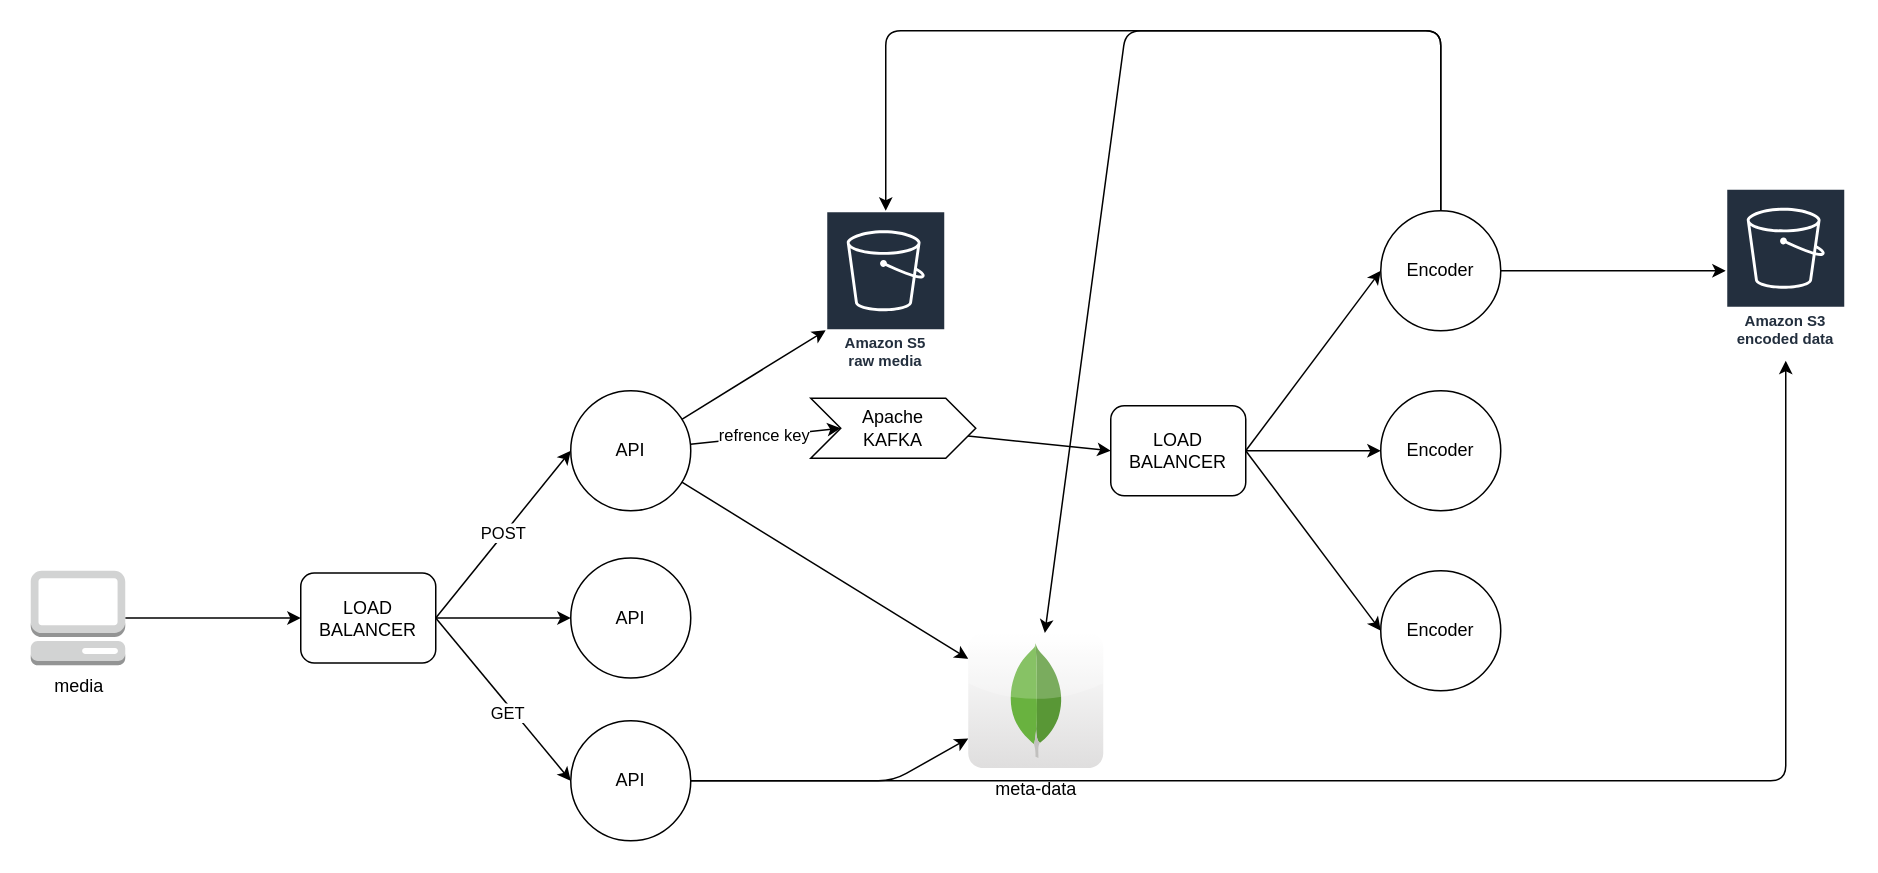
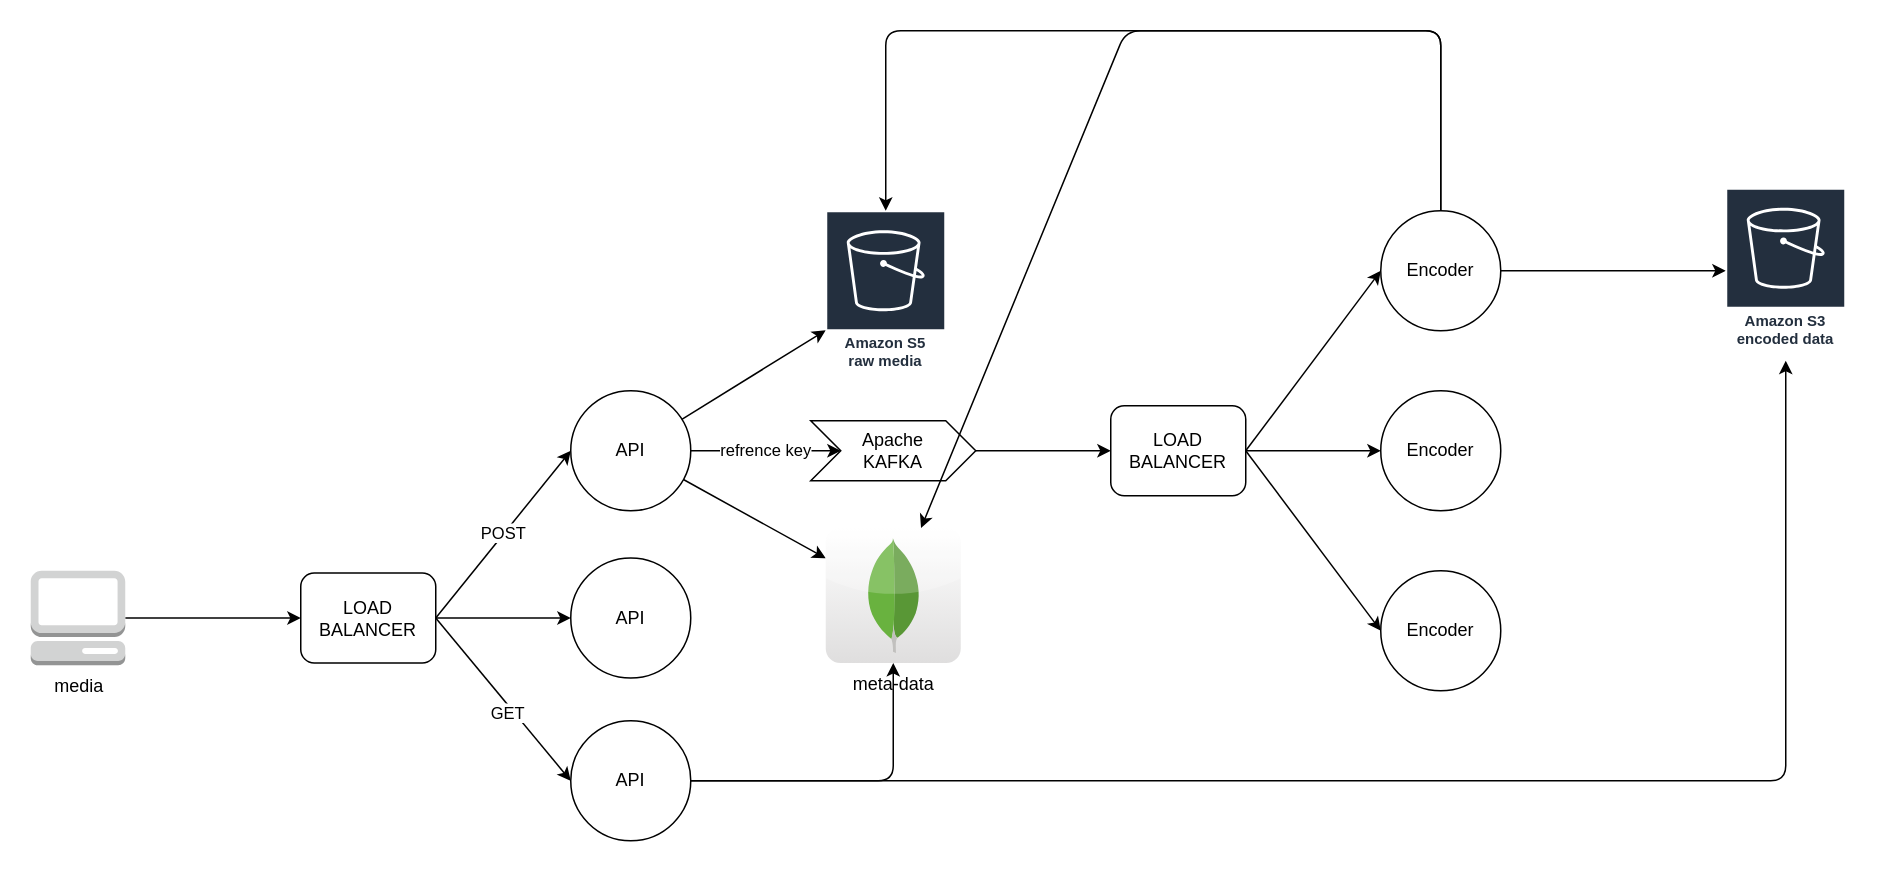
  <mxCell id="0" />
  <mxCell id="1" parent="0" />
  <mxCell id="2" style="edgeStyle=none;html=1;entryX=0;entryY=0.5;entryDx=0;entryDy=0;" parent="1" source="3" target="8" edge="1"><mxGeometry relative="1" as="geometry" /></mxCell>
  <mxCell id="3" value="media" style="outlineConnect=0;dashed=0;verticalLabelPosition=bottom;verticalAlign=top;align=center;html=1;shape=mxgraph.aws3.management_console;fillColor=#D2D3D3;gradientColor=none;" parent="1" vertex="1"><mxGeometry x="20" y="380" width="63" height="63" as="geometry" /></mxCell>
  <mxCell id="4" style="edgeStyle=none;html=1;" parent="1" source="8" target="9" edge="1"><mxGeometry relative="1" as="geometry" /></mxCell>
  <mxCell id="5" value="POST" style="edgeStyle=none;html=1;entryX=0;entryY=0.5;entryDx=0;entryDy=0;exitX=1;exitY=0.5;exitDx=0;exitDy=0;" parent="1" source="8" target="16" edge="1"><mxGeometry relative="1" as="geometry" /></mxCell>
  <mxCell id="6" style="edgeStyle=none;html=1;entryX=0;entryY=0.5;entryDx=0;entryDy=0;exitX=1;exitY=0.5;exitDx=0;exitDy=0;" parent="1" source="8" target="12" edge="1"><mxGeometry relative="1" as="geometry" /></mxCell>
  <mxCell id="7" value="GET" style="edgeLabel;html=1;align=center;verticalAlign=middle;resizable=0;points=[];" parent="6" vertex="1" connectable="0"><mxGeometry x="0.121" y="-4" relative="1" as="geometry"><mxPoint as="offset" /></mxGeometry></mxCell>
  <mxCell id="8" value="LOAD BALANCER" style="rounded=1;whiteSpace=wrap;html=1;" parent="1" vertex="1"><mxGeometry x="200" y="381.5" width="90" height="60" as="geometry" /></mxCell>
  <mxCell id="9" value="API" style="ellipse;whiteSpace=wrap;html=1;aspect=fixed;" parent="1" vertex="1"><mxGeometry x="380" y="371.5" width="80" height="80" as="geometry" /></mxCell>
  <mxCell id="10" style="edgeStyle=none;html=1;" parent="1" source="12" target="18" edge="1"><mxGeometry relative="1" as="geometry"><Array as="points"><mxPoint x="595" y="520" /></Array></mxGeometry></mxCell>
  <mxCell id="11" style="edgeStyle=none;html=1;" parent="1" source="12" edge="1"><mxGeometry relative="1" as="geometry"><mxPoint x="1190" y="240" as="targetPoint" /><Array as="points"><mxPoint x="1190" y="520" /></Array></mxGeometry></mxCell>
  <mxCell id="12" value="API" style="ellipse;whiteSpace=wrap;html=1;aspect=fixed;" parent="1" vertex="1"><mxGeometry x="380" y="480" width="80" height="80" as="geometry" /></mxCell>
  <mxCell id="13" style="edgeStyle=none;html=1;" parent="1" source="16" target="17" edge="1"><mxGeometry relative="1" as="geometry"><mxPoint x="420" y="240" as="targetPoint" /></mxGeometry></mxCell>
  <mxCell id="14" style="edgeStyle=none;html=1;" parent="1" source="16" target="18" edge="1"><mxGeometry relative="1" as="geometry" /></mxCell>
  <mxCell id="15" value="refrence key" style="edgeStyle=none;html=1;entryX=0;entryY=0.5;entryDx=0;entryDy=0;" parent="1" source="16" target="20" edge="1"><mxGeometry relative="1" as="geometry"><mxPoint as="offset" /></mxGeometry></mxCell>
  <mxCell id="16" value="API" style="ellipse;whiteSpace=wrap;html=1;aspect=fixed;" parent="1" vertex="1"><mxGeometry x="380" width="80" height="80" as="geometry" y="260" /></mxCell>
  <mxCell id="17" value="Amazon S5&lt;br&gt;raw media" style="sketch=0;outlineConnect=0;fontColor=#232F3E;gradientColor=none;strokeColor=#ffffff;fillColor=#232F3E;dashed=0;verticalLabelPosition=middle;verticalAlign=bottom;align=center;html=1;whiteSpace=wrap;fontSize=10;fontStyle=1;spacing=3;shape=mxgraph.aws4.productIcon;prIcon=mxgraph.aws4.s3;" parent="1" vertex="1"><mxGeometry x="550" y="140" width="80" height="110" as="geometry" /></mxCell>
- <mxCell id="18" value="meta-data" style="dashed=0;outlineConnect=0;html=1;align=center;labelPosition=center;verticalLabelPosition=bottom;verticalAlign=top;shape=mxgraph.webicons.mongodb;gradientColor=#DFDEDE" parent="1" vertex="1"><mxGeometry x="645" y="421.5" width="90" height="90" as="geometry" /></mxCell>
+ <mxCell id="18" value="meta-data" style="dashed=0;outlineConnect=0;html=1;align=center;labelPosition=center;verticalLabelPosition=bottom;verticalAlign=top;shape=mxgraph.webicons.mongodb;gradientColor=#DFDEDE" parent="1" vertex="1"><mxGeometry x="550" y="351.5" width="90" height="90" as="geometry" /></mxCell>
  <mxCell id="19" style="edgeStyle=none;html=1;entryX=0;entryY=0.5;entryDx=0;entryDy=0;" parent="1" source="20" target="24" edge="1"><mxGeometry relative="1" as="geometry" /></mxCell>
- <mxCell id="20" value="Apache &lt;br&gt;KAFKA" style="shape=step;perimeter=stepPerimeter;whiteSpace=wrap;html=1;fixedSize=1;" parent="1" vertex="1"><mxGeometry x="540" y="265" width="110" height="40" as="geometry" /></mxCell>
+ <mxCell id="20" value="Apache &lt;br&gt;KAFKA" style="shape=step;perimeter=stepPerimeter;whiteSpace=wrap;html=1;fixedSize=1;" parent="1" vertex="1"><mxGeometry x="540" y="280" width="110" height="40" as="geometry" /></mxCell>
  <mxCell id="21" style="edgeStyle=none;html=1;entryX=0;entryY=0.5;entryDx=0;entryDy=0;" parent="1" source="24" target="26" edge="1"><mxGeometry relative="1" as="geometry" /></mxCell>
  <mxCell id="22" style="edgeStyle=none;html=1;entryX=0;entryY=0.5;entryDx=0;entryDy=0;exitX=1;exitY=0.5;exitDx=0;exitDy=0;" parent="1" source="24" target="30" edge="1"><mxGeometry relative="1" as="geometry" /></mxCell>
  <mxCell id="23" style="edgeStyle=none;html=1;entryX=0;entryY=0.5;entryDx=0;entryDy=0;exitX=1;exitY=0.5;exitDx=0;exitDy=0;" parent="1" source="24" target="25" edge="1"><mxGeometry relative="1" as="geometry" /></mxCell>
  <mxCell id="24" value="LOAD BALANCER" style="rounded=1;whiteSpace=wrap;html=1;" parent="1" vertex="1"><mxGeometry x="740" y="270" width="90" height="60" as="geometry" /></mxCell>
  <mxCell id="25" value="Encoder" style="ellipse;whiteSpace=wrap;html=1;aspect=fixed;" parent="1" vertex="1"><mxGeometry x="920" y="380" width="80" height="80" as="geometry" /></mxCell>
  <mxCell id="26" value="Encoder" style="ellipse;whiteSpace=wrap;html=1;aspect=fixed;" parent="1" vertex="1"><mxGeometry x="920" width="80" height="80" as="geometry" y="260" /></mxCell>
  <mxCell id="27" style="edgeStyle=none;html=1;" parent="1" source="30" target="31" edge="1"><mxGeometry relative="1" as="geometry"><mxPoint x="1220" y="180" as="targetPoint" /></mxGeometry></mxCell>
  <mxCell id="28" style="edgeStyle=none;html=1;" parent="1" source="30" target="17" edge="1"><mxGeometry relative="1" as="geometry"><mxPoint x="520" y="70" as="targetPoint" /><Array as="points"><mxPoint x="960" y="20" /><mxPoint x="590" y="20" /></Array></mxGeometry></mxCell>
  <mxCell id="29" style="edgeStyle=none;html=1;" parent="1" source="30" target="18" edge="1"><mxGeometry relative="1" as="geometry"><Array as="points"><mxPoint x="960" y="20" /><mxPoint x="750" y="20" /></Array></mxGeometry></mxCell>
  <mxCell id="30" value="Encoder" style="ellipse;whiteSpace=wrap;html=1;aspect=fixed;" parent="1" vertex="1"><mxGeometry x="920" y="140" width="80" height="80" as="geometry" /></mxCell>
  <mxCell id="31" value="Amazon S3&lt;br&gt;encoded data" style="sketch=0;outlineConnect=0;fontColor=#232F3E;gradientColor=none;strokeColor=#ffffff;fillColor=#232F3E;dashed=0;verticalLabelPosition=middle;verticalAlign=bottom;align=center;html=1;whiteSpace=wrap;fontSize=10;fontStyle=1;spacing=3;shape=mxgraph.aws4.productIcon;prIcon=mxgraph.aws4.s3;" parent="1" vertex="1"><mxGeometry x="1150" y="125" width="80" height="110" as="geometry" /></mxCell>
